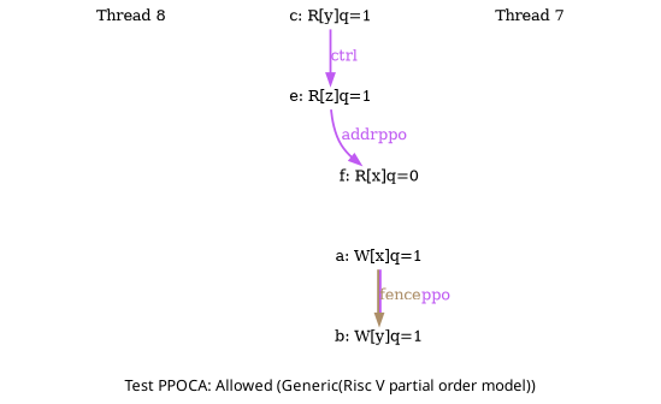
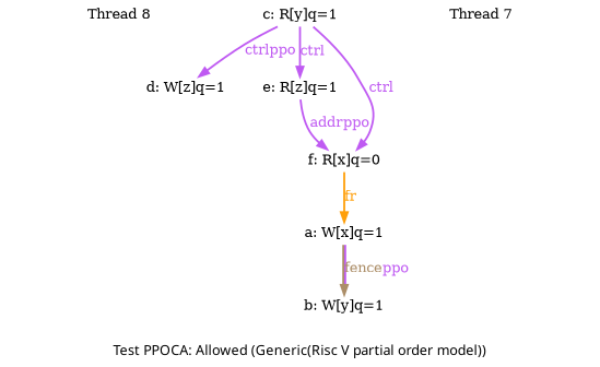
  digraph {
    fontname="SF Pro Display"
    fontsize=14
    label="Test PPOCA: Allowed (Generic(Risc V partial order model))"
    splines=spline
    node [fixedsize=false fontsize=14 shape=none]
    edge [arrowsize=1.000000 color="#BF5AF2" fontsize=14 penwidth=2.000000]
    n1 [fixedsize=true height=0.281250 label="Thread 8" width=3.250000]
    n2 [height=0.194444 label="a: W[x]q=1" width=1.361111]
    n3 [height=0.194444 label="b: W[y]q=1" width=1.361111]
    n4 [height=0.194444 label="c: R[y]q=1" width=1.361111]
+   n5 [height=0.194444 label="d: W[z]q=1" width=1.361111]
    n6 [height=0.194444 label="e: R[z]q=1" width=1.361111]
    n7 [height=0.194444 label="f: R[x]q=0" width=1.361111]
    n8 [fixedsize=true height=0.281250 label="Thread 7" width=3.250000]
    n2 -> n3 [color="#AC8E68:#BF5AF2" label=<<font color="#AC8E68">fence</font><font color="#BF5AF2">ppo</font>>]
+   n4 -> n5 [label=<<font color="#BF5AF2">ctrl</font><font color="#BF5AF2">ppo</font>>]
    n4 -> n6 [label=<<font color="#BF5AF2">ctrl</font>>]
+   n4 -> n7 [label=<<font color="#BF5AF2">ctrl</font>>]
    n6 -> n7 [label=<<font color="#BF5AF2">addr</font><font color="#BF5AF2">ppo</font>>]
+   n7 -> n2 [color="#FF9F0A" label=<<font color="#FF9F0A">fr</font>>]
  }
